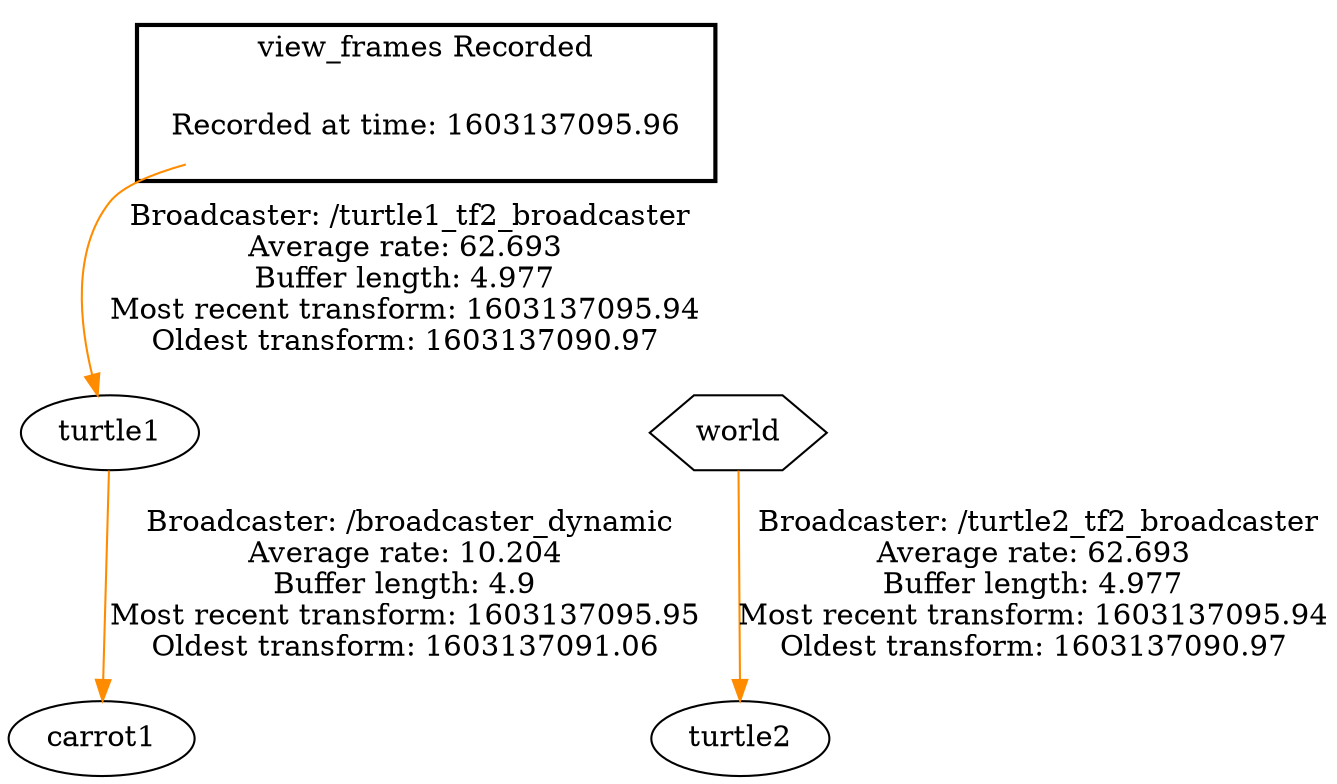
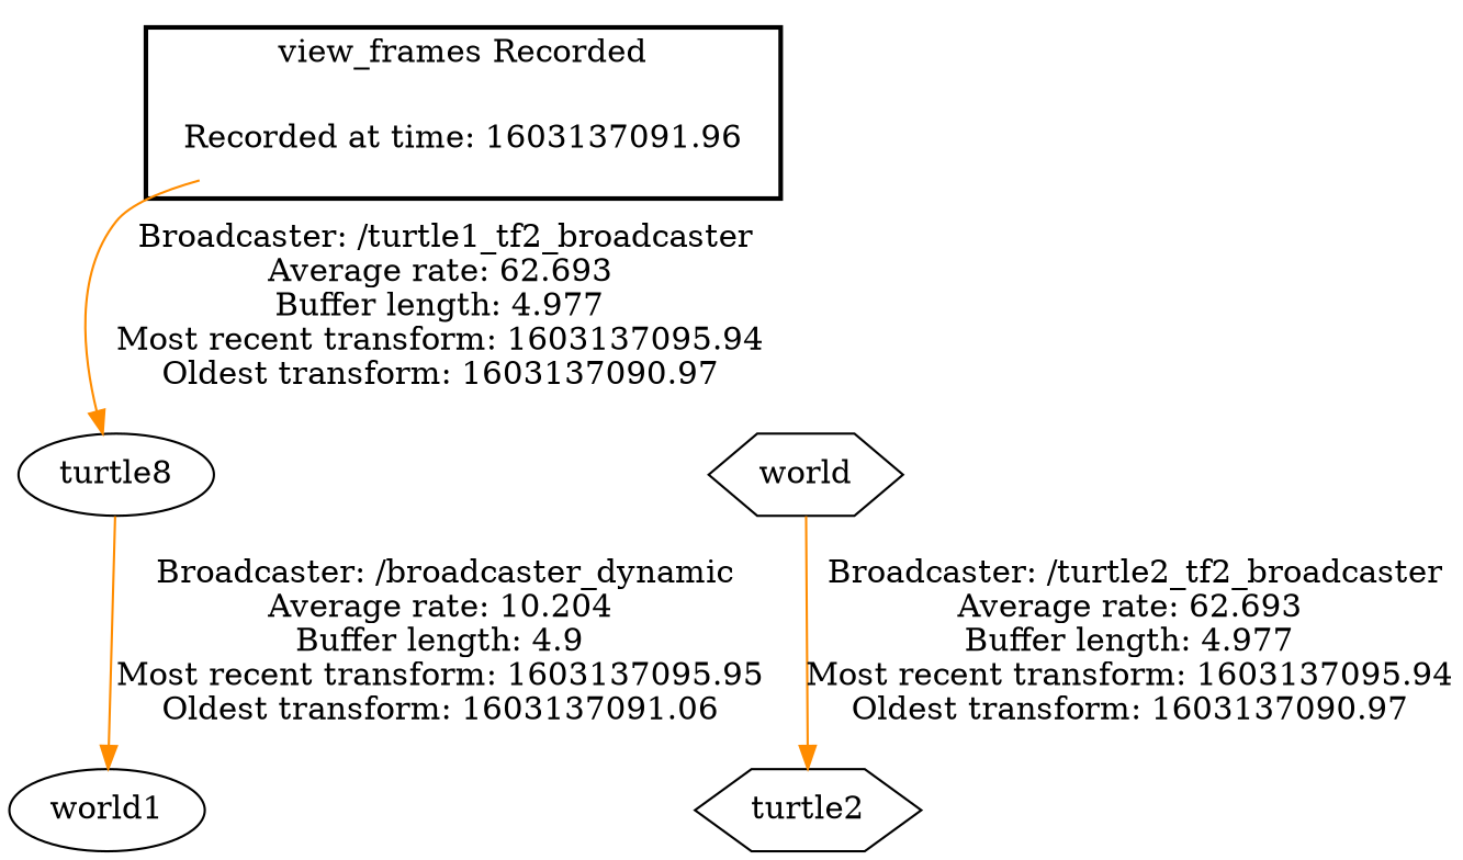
  digraph {
    node [shape=ellipse]
    edge [color=darkorange]
-   "Recorded at time: 1603137095.96" [shape=plaintext]
-   turtle1
+   "Recorded at time: 1603137095.96" [shape=plaintext label="Recorded at time: 1603137091.96"]
+   turtle1 [label=turtle8]
    world [shape=hexagon]
-   carrot1
-   turtle2
+   carrot1 [label=world1]
+   turtle2 [shape=hexagon]
    subgraph cluster_1 {
      color=black
      label="view_frames Recorded"
      style=bold
      "Recorded at time: 1603137095.96"
    }
    "Recorded at time: 1603137095.96" -> turtle1 [label=" Broadcaster: /turtle1_tf2_broadcaster\nAverage rate: 62.693\nBuffer length: 4.977\nMost recent transform: 1603137095.94\nOldest transform: 1603137090.97\n"]
    "Recorded at time: 1603137095.96" -> world [style=invis color=""]
    turtle1 -> carrot1 [label=" Broadcaster: /broadcaster_dynamic\nAverage rate: 10.204\nBuffer length: 4.9\nMost recent transform: 1603137095.95\nOldest transform: 1603137091.06\n"]
    world -> turtle2 [label=" Broadcaster: /turtle2_tf2_broadcaster\nAverage rate: 62.693\nBuffer length: 4.977\nMost recent transform: 1603137095.94\nOldest transform: 1603137090.97\n"]
  }
